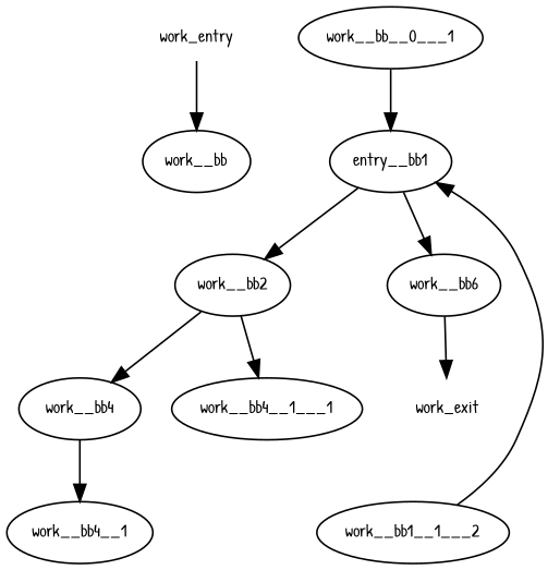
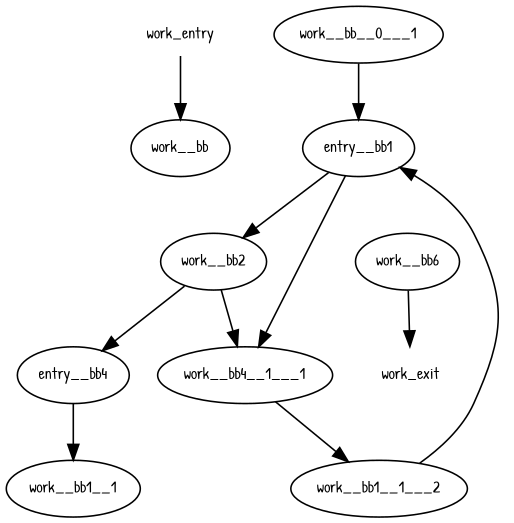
  digraph {
    fontname="Patrick Hand"
    fontsize=10
    rankdir=TB
    node [fontname="Patrick Hand" fontsize=10]
    edge [fontname="Patrick Hand"]
    n1 [label=work__bb width=0.01]
    n2 [label=work__bb__0___1 width=0.01]
    n3 [label=entry__bb1 width=0.01]
    n4 [label=work__bb2 width=0.01]
    n5 [label=work__bb6 width=0.01]
-   n6 [label=work__bb4 width=0.01]
-   n7 [label=work__bb4__1 width=0.01]
+   n6 [label=entry__bb4 width=0.01]
+   n7 [label=work__bb1__1 width=0.01]
    n8 [label=work__bb4__1___1 width=0.01]
    n9 [label=work__bb1__1___2 width=0.01]
    work_exit [color=white width=0.01]
    work_entry [color=white height=0.01 width=0.01]
    subgraph sub_1 {
      n1
      n2
      n3
      n4
      n5
      n6
      n7
      n8
      n9
      work_exit
      work_entry
    }
    n2 -> n3
    n3 -> n4
-   n3 -> n5
+   n3 -> n8
    n4 -> n6
    n4 -> n8
    n5 -> work_exit
    n6 -> n7
+   n8 -> n9
    n9 -> n3
    work_entry -> n1
  }
